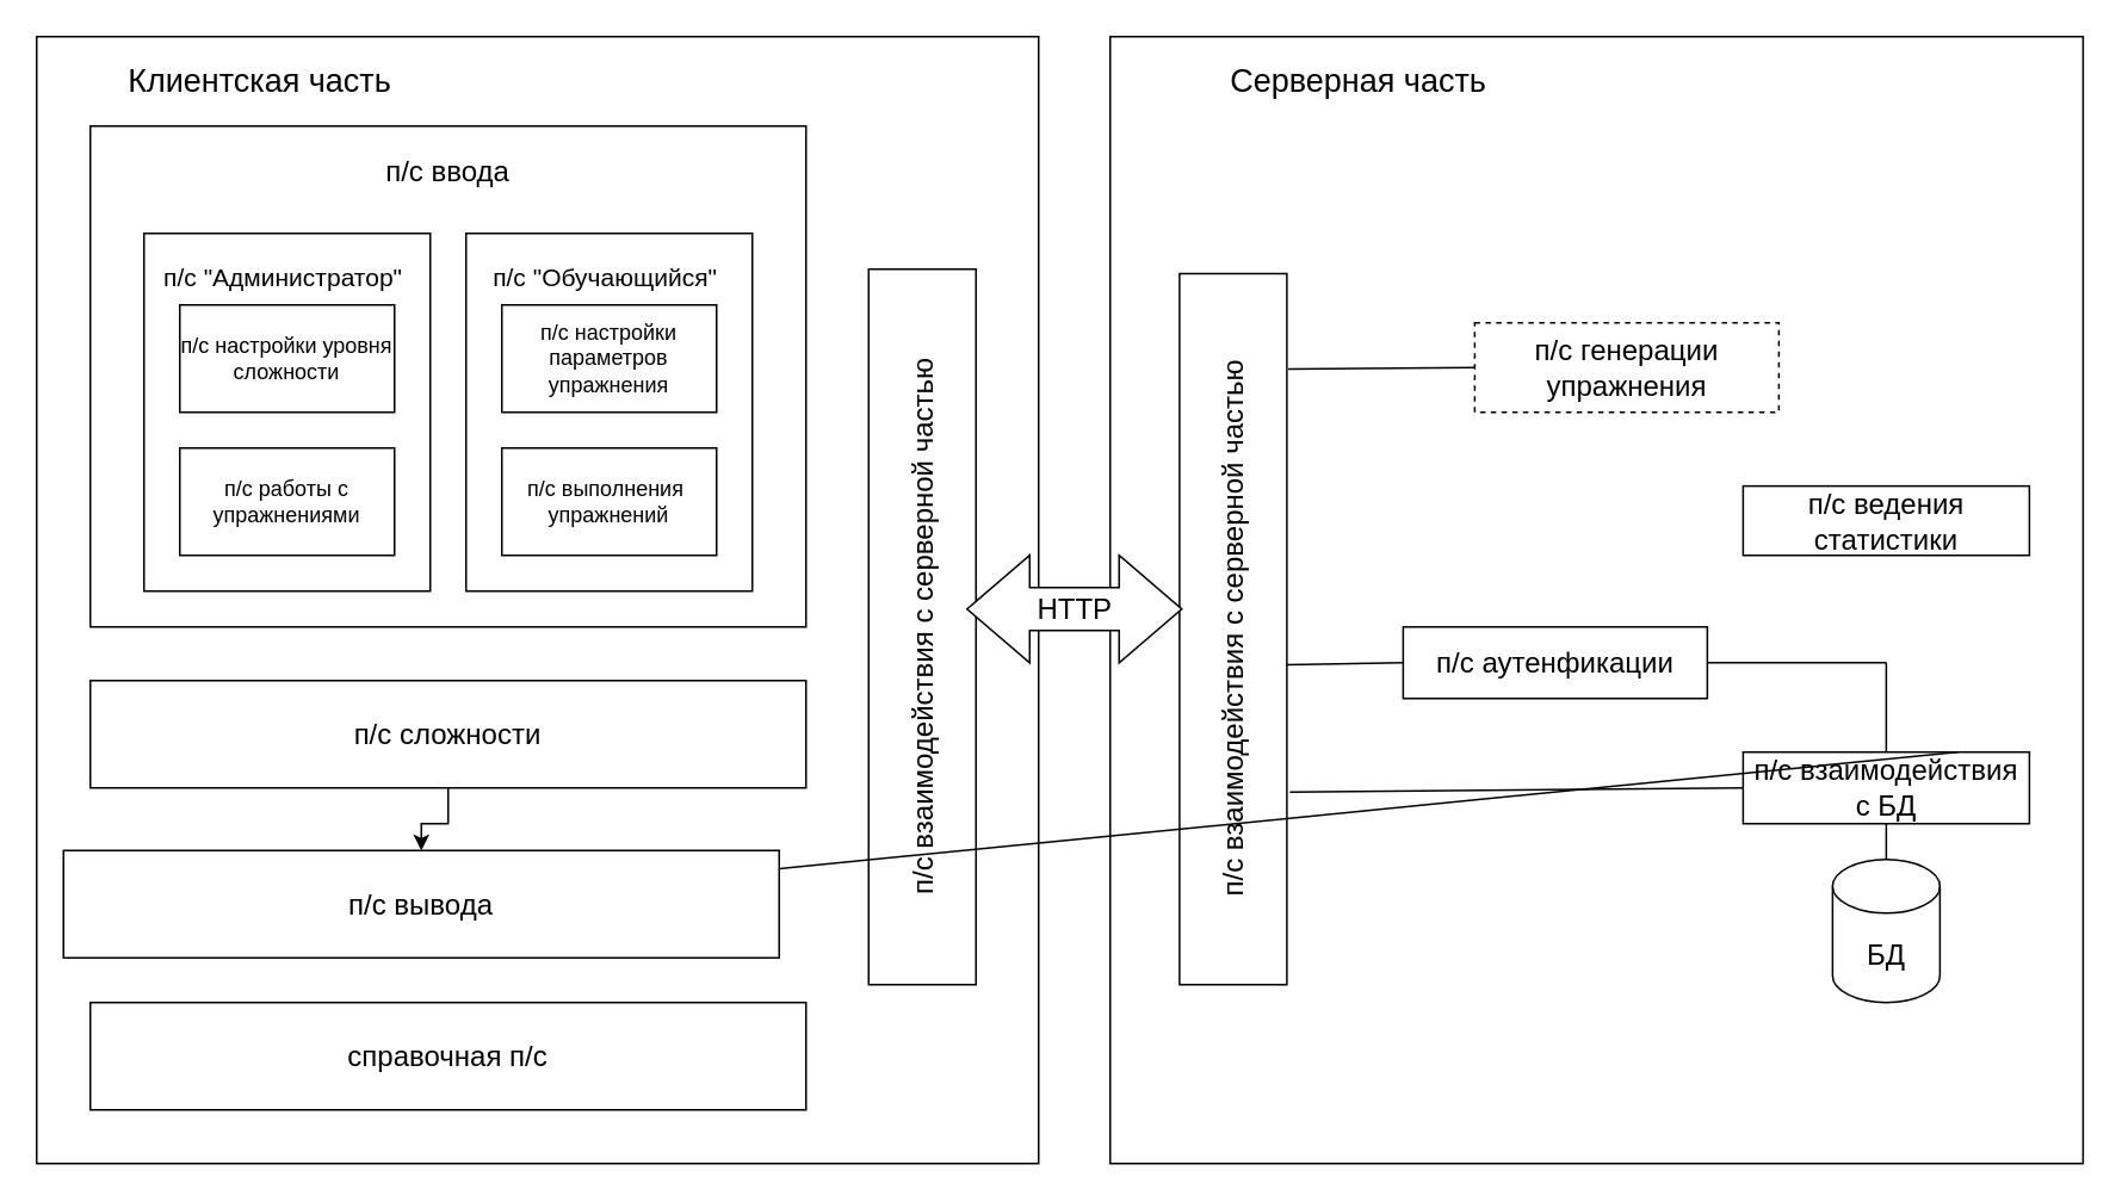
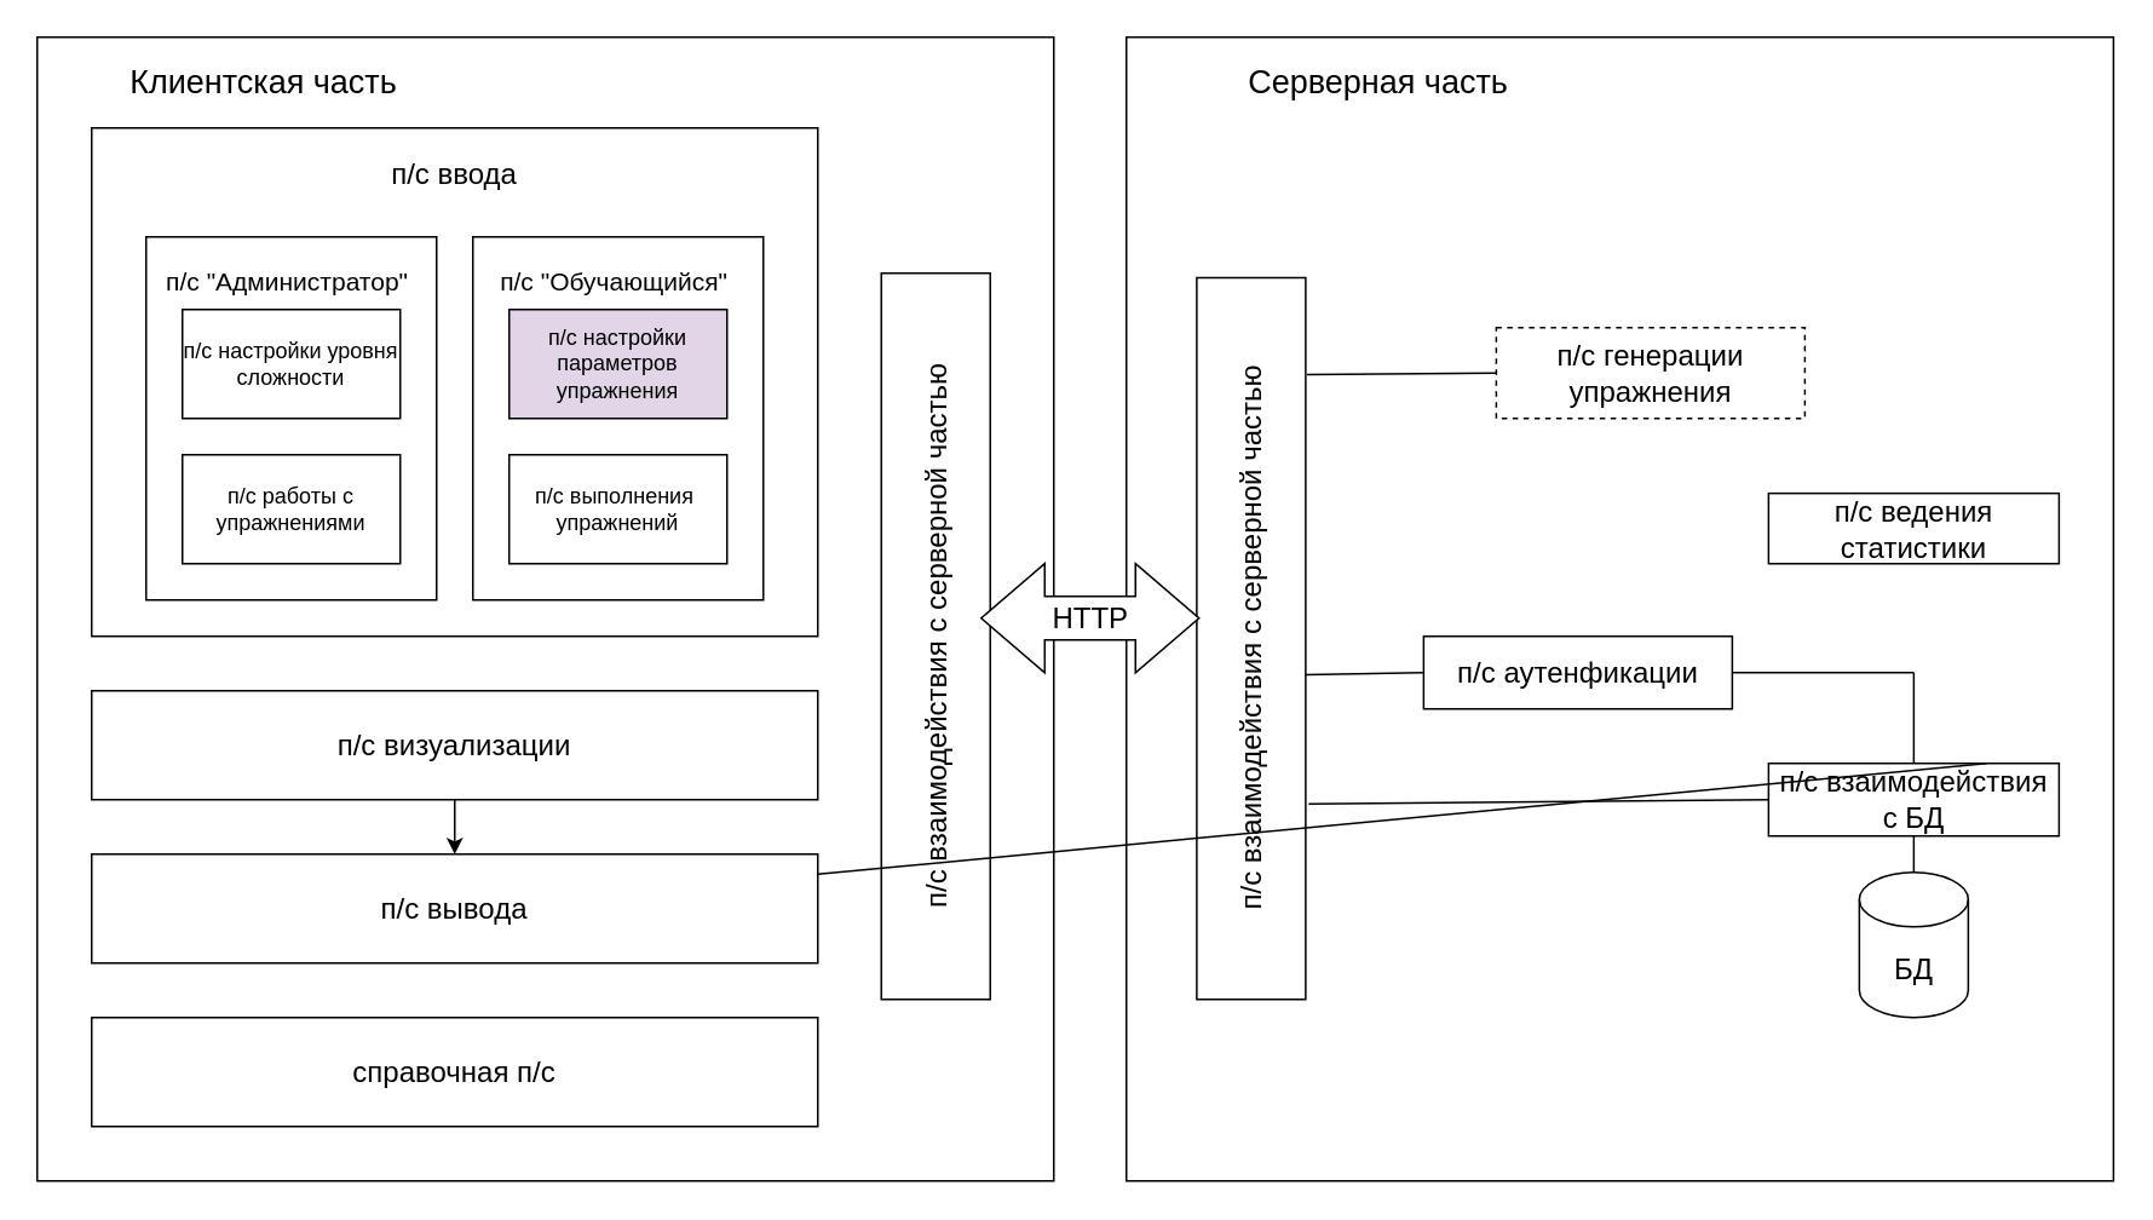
  <mxCell id="0" />
  <mxCell id="1" parent="0" />
  <mxCell id="2" value="" style="rounded=0;whiteSpace=wrap;html=1;" vertex="1" parent="1"><mxGeometry x="620" y="20" width="543.75" height="630" as="geometry" /></mxCell>
  <mxCell id="3" value="" style="rounded=0;whiteSpace=wrap;html=1;" vertex="1" parent="1"><mxGeometry x="20" y="20" width="560" height="630" as="geometry" /></mxCell>
  <mxCell id="4" value="" style="rounded=0;whiteSpace=wrap;html=1;" vertex="1" parent="1"><mxGeometry x="50" y="70" width="400" height="280" as="geometry" /></mxCell>
  <mxCell id="5" value="" style="rounded=0;whiteSpace=wrap;html=1;" vertex="1" parent="1"><mxGeometry x="80" y="130" width="160" height="200" as="geometry" /></mxCell>
  <mxCell id="6" value="п/с настройки уровня сложности" style="rounded=0;whiteSpace=wrap;html=1;" vertex="1" parent="1"><mxGeometry x="100" y="170" width="120" height="60" as="geometry" /></mxCell>
  <mxCell id="7" value="п/с работы с упражнениями" style="rounded=0;whiteSpace=wrap;html=1;" vertex="1" parent="1"><mxGeometry x="100" y="250" width="120" height="60" as="geometry" /></mxCell>
  <mxCell id="8" value="&lt;font style=&quot;font-size: 14px;&quot;&gt;п/с &quot;Администратор&quot;&amp;nbsp;&lt;/font&gt;" style="text;html=1;align=center;verticalAlign=middle;whiteSpace=wrap;rounded=0;strokeWidth=2;" vertex="1" parent="1"><mxGeometry x="90" y="140" width="140" height="30" as="geometry" /></mxCell>
  <mxCell id="9" value="" style="rounded=0;whiteSpace=wrap;html=1;" vertex="1" parent="1"><mxGeometry x="260" y="130" width="160" height="200" as="geometry" /></mxCell>
- <mxCell id="10" value="п/с настройки параметров упражнения" style="rounded=0;whiteSpace=wrap;html=1;" vertex="1" parent="1"><mxGeometry x="280" y="170" width="120" height="60" as="geometry" /></mxCell>
+ <mxCell id="10" value="п/с настройки параметров упражнения" style="rounded=0;whiteSpace=wrap;html=1;fillColor=#e1d5e7;" vertex="1" parent="1"><mxGeometry x="280" y="170" width="120" height="60" as="geometry" /></mxCell>
  <mxCell id="11" value="п/с выполнения&amp;nbsp; упражнений" style="rounded=0;whiteSpace=wrap;html=1;" vertex="1" parent="1"><mxGeometry x="280" y="250" width="120" height="60" as="geometry" /></mxCell>
  <mxCell id="12" value="&lt;font style=&quot;font-size: 14px;&quot;&gt;п/с &quot;Обучающийся&quot;&amp;nbsp;&lt;/font&gt;" style="text;html=1;align=center;verticalAlign=middle;whiteSpace=wrap;rounded=0;strokeWidth=2;" vertex="1" parent="1"><mxGeometry x="270" y="140" width="140" height="30" as="geometry" /></mxCell>
  <mxCell id="13" value="&lt;font style=&quot;font-size: 16px;&quot;&gt;п/с ввода&lt;/font&gt;" style="text;html=1;align=center;verticalAlign=middle;whiteSpace=wrap;rounded=0;" vertex="1" parent="1"><mxGeometry x="200" y="80" width="100" height="30" as="geometry" /></mxCell>
  <mxCell id="14" value="" style="edgeStyle=orthogonalEdgeStyle;rounded=0;orthogonalLoop=1;jettySize=auto;html=1;" edge="1" parent="1" source="15" target="16"><mxGeometry relative="1" as="geometry" /></mxCell>
- <mxCell id="15" value="&lt;font style=&quot;font-size: 16px;&quot;&gt;п/с сложности&lt;/font&gt;" style="rounded=0;whiteSpace=wrap;html=1;" vertex="1" parent="1"><mxGeometry x="50" y="380" width="400" height="60" as="geometry" /></mxCell>
- <mxCell id="16" value="&lt;font style=&quot;font-size: 16px;&quot;&gt;п/с вывода&lt;/font&gt;" style="rounded=0;whiteSpace=wrap;html=1;" vertex="1" parent="1"><mxGeometry x="35" y="475" width="400" height="60" as="geometry" /></mxCell>
+ <mxCell id="15" value="&lt;font style=&quot;font-size: 16px;&quot;&gt;п/с визуализации&lt;/font&gt;" style="rounded=0;whiteSpace=wrap;html=1;" vertex="1" parent="1"><mxGeometry x="50" y="380" width="400" height="60" as="geometry" /></mxCell>
+ <mxCell id="16" value="&lt;font style=&quot;font-size: 16px;&quot;&gt;п/с вывода&lt;/font&gt;" style="rounded=0;whiteSpace=wrap;html=1;" vertex="1" parent="1"><mxGeometry x="50" y="470" width="400" height="60" as="geometry" /></mxCell>
  <mxCell id="17" value="&lt;font style=&quot;font-size: 16px;&quot;&gt;справочная п/с&lt;/font&gt;" style="rounded=0;whiteSpace=wrap;html=1;" vertex="1" parent="1"><mxGeometry x="50" y="560" width="400" height="60" as="geometry" /></mxCell>
  <mxCell id="18" value="&lt;font style=&quot;font-size: 16px;&quot;&gt;п/с взаимодействия с серверной частью&lt;/font&gt;" style="rounded=0;whiteSpace=wrap;html=1;rotation=-90;" vertex="1" parent="1"><mxGeometry x="315" y="320" width="400" height="60" as="geometry" /></mxCell>
  <mxCell id="19" value="Клиентская часть" style="text;html=1;align=center;verticalAlign=middle;whiteSpace=wrap;rounded=0;fontSize=18;" vertex="1" parent="1"><mxGeometry x="50" width="190" height="30" as="geometry" y="30" /></mxCell>
  <mxCell id="20" value="&lt;font style=&quot;font-size: 16px;&quot;&gt;п/с взаимодействия с серверной частью&lt;/font&gt;" style="rounded=0;whiteSpace=wrap;html=1;rotation=-90;" vertex="1" parent="1"><mxGeometry x="490" y="321.25" width="397.5" height="60" as="geometry" /></mxCell>
  <mxCell id="21" value="п/с генерации упражнения" style="rounded=0;whiteSpace=wrap;html=1;fontSize=16;dashed=1;" vertex="1" parent="1"><mxGeometry x="823.75" y="180" width="170" height="50" as="geometry" /></mxCell>
  <mxCell id="22" value="п/с ведения статистики" style="rounded=0;whiteSpace=wrap;html=1;fontSize=16;" vertex="1" parent="1"><mxGeometry x="973.75" y="271.25" width="160" height="38.75" as="geometry" /></mxCell>
  <mxCell id="23" value="п/с аутенфикации" style="rounded=0;whiteSpace=wrap;html=1;fontSize=16;" vertex="1" parent="1"><mxGeometry x="783.75" y="350" width="170" height="40" as="geometry" /></mxCell>
  <mxCell id="24" value="п/с взаимодействия с БД" style="rounded=0;whiteSpace=wrap;html=1;fontSize=16;" vertex="1" parent="1"><mxGeometry x="973.75" y="420" width="160" height="40" as="geometry" /></mxCell>
  <mxCell id="25" value="БД" style="shape=cylinder3;whiteSpace=wrap;html=1;boundedLbl=1;backgroundOutline=1;size=15;fontSize=16;" vertex="1" parent="1"><mxGeometry x="1023.75" y="480" width="60" height="80" as="geometry" /></mxCell>
  <mxCell id="26" value="" style="endArrow=none;html=1;rounded=0;entryX=0;entryY=0.5;entryDx=0;entryDy=0;exitX=0.866;exitY=1.013;exitDx=0;exitDy=0;exitPerimeter=0;" edge="1" parent="1" source="20" target="21"><mxGeometry width="50" height="50" relative="1" as="geometry"><mxPoint x="653.75" y="390" as="sourcePoint" /><mxPoint x="703.75" y="340" as="targetPoint" /></mxGeometry></mxCell>
  <mxCell id="27" value="" style="endArrow=none;html=1;rounded=0;entryX=0;entryY=0.5;entryDx=0;entryDy=0;exitX=0.45;exitY=1;exitDx=0;exitDy=0;exitPerimeter=0;" edge="1" parent="1" source="20" target="23"><mxGeometry width="50" height="50" relative="1" as="geometry"><mxPoint x="653.75" y="390" as="sourcePoint" /><mxPoint x="703.75" y="340" as="targetPoint" /></mxGeometry></mxCell>
  <mxCell id="28" value="" style="endArrow=none;html=1;rounded=0;entryX=1;entryY=0.5;entryDx=0;entryDy=0;" edge="1" parent="1" target="23"><mxGeometry width="50" height="50" relative="1" as="geometry"><mxPoint x="1053.75" y="370" as="sourcePoint" /><mxPoint x="703.75" y="340" as="targetPoint" /></mxGeometry></mxCell>
  <mxCell id="29" value="" style="endArrow=none;html=1;rounded=0;exitX=0.5;exitY=0;exitDx=0;exitDy=0;" edge="1" parent="1" source="24"><mxGeometry width="50" height="50" relative="1" as="geometry"><mxPoint x="653.75" y="390" as="sourcePoint" /><mxPoint x="1053.75" y="370" as="targetPoint" /></mxGeometry></mxCell>
  <mxCell id="30" value="" style="endArrow=none;html=1;rounded=0;exitX=0;exitY=0.5;exitDx=0;exitDy=0;entryX=0.271;entryY=1.027;entryDx=0;entryDy=0;entryPerimeter=0;" edge="1" parent="1" source="24" target="20"><mxGeometry width="50" height="50" relative="1" as="geometry"><mxPoint x="803.75" y="390" as="sourcePoint" /><mxPoint x="853.75" y="340" as="targetPoint" /></mxGeometry></mxCell>
  <mxCell id="31" value="" style="endArrow=none;html=1;rounded=0;exitX=0.5;exitY=0;exitDx=0;exitDy=0;exitPerimeter=0;entryX=0.5;entryY=1;entryDx=0;entryDy=0;" edge="1" parent="1" source="25" target="24"><mxGeometry width="50" height="50" relative="1" as="geometry"><mxPoint x="763.75" y="370" as="sourcePoint" /><mxPoint x="813.75" y="320" as="targetPoint" /></mxGeometry></mxCell>
  <mxCell id="32" value="" style="endArrow=none;html=1;rounded=0;exitX=0.75;exitY=0;exitDx=0;exitDy=0;" edge="1" parent="1" source="24" target="16"><mxGeometry width="50" height="50" relative="1" as="geometry"><mxPoint x="1080.75" y="410" as="sourcePoint" /><mxPoint x="1103.75" y="340" as="targetPoint" /></mxGeometry></mxCell>
  <mxCell id="33" value="Серверная часть" style="text;html=1;align=center;verticalAlign=middle;whiteSpace=wrap;rounded=0;fontSize=18;" vertex="1" parent="1"><mxGeometry x="663.75" width="190" height="30" as="geometry" y="30" /></mxCell>
  <mxCell id="34" value="&lt;font style=&quot;font-size: 16px;&quot;&gt;HTTP&lt;/font&gt;" style="html=1;shadow=0;dashed=0;align=center;verticalAlign=middle;shape=mxgraph.arrows2.twoWayArrow;dy=0.6;dx=35;" vertex="1" parent="1"><mxGeometry x="540" y="310" width="120" height="60" as="geometry" /></mxCell>
